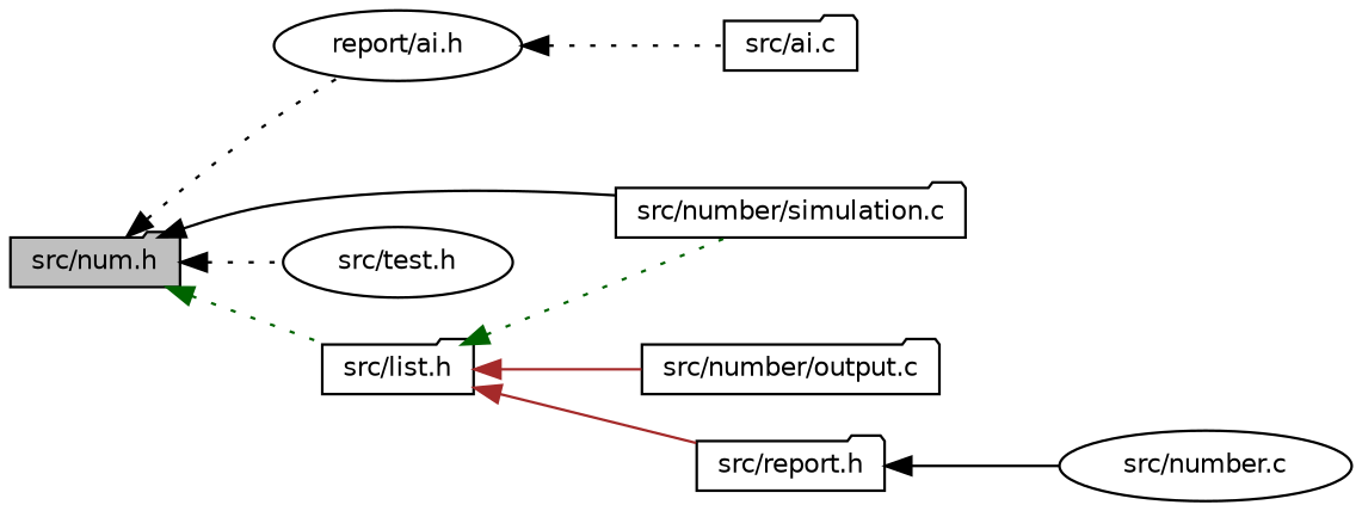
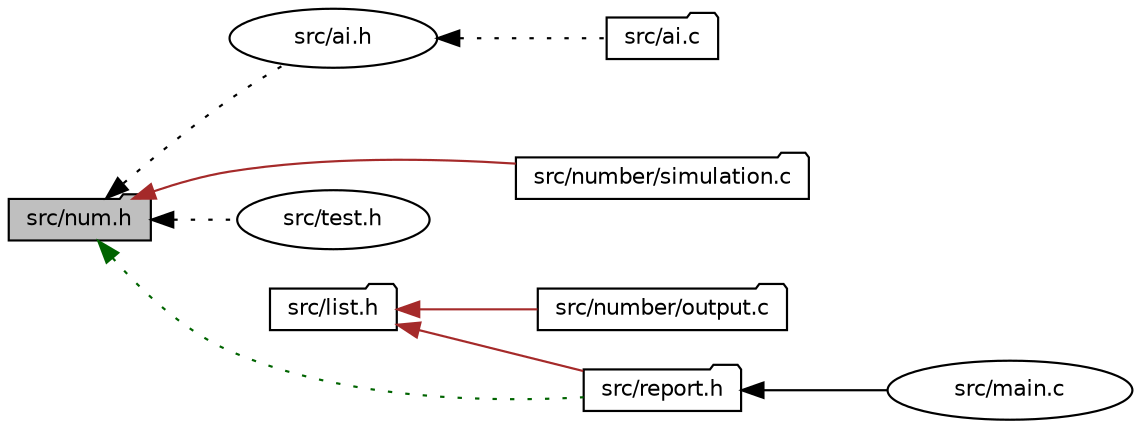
  digraph {
    rankdir=LR
    node [color=black fillcolor=white fontname=Helvetica fontsize=10 shape=folder style=filled]
    edge [color=black dir=back fontname=Helvetica fontsize=10 labelfontname=Helvetica labelfontsize=10 style=dotted]
    n1 [fillcolor=grey75 fontcolor=black height=0.2 label="src/num.h" width=0.4]
-   n2 [height=0.2 label="report/ai.h" shape=ellipse width=0.4]
+   n2 [height=0.2 label="src/ai.h" shape=ellipse width=0.4]
    n3 [height=0.2 label="src/list.h" width=0.4]
    n4 [height=0.2 label="src/test.h" shape=ellipse width=0.4]
    n5 [height=0.2 label="src/number/simulation.c" width=0.4]
    n6 [height=0.2 label="src/ai.c" width=0.4]
    n7 [height=0.2 label="src/number/output.c" width=0.4]
    n8 [height=0.2 label="src/report.h" width=0.4]
-   n9 [height=0.2 label="src/number.c" shape=ellipse width=0.4]
+   n9 [height=0.2 label="src/main.c" shape=ellipse width=0.4]
    n1 -> n2
-   n1 -> n3 [color=darkgreen]
+   n1 -> n8 [color=darkgreen]
    n1 -> n4
-   n1 -> n5 [style=solid]
+   n1 -> n5 [color=brown style=solid]
    n2 -> n6
-   n3 -> n5 [color=darkgreen]
    n3 -> n7 [color=brown style=solid]
    n3 -> n8 [color=brown style=solid]
    n8 -> n9 [style=solid]
  }
